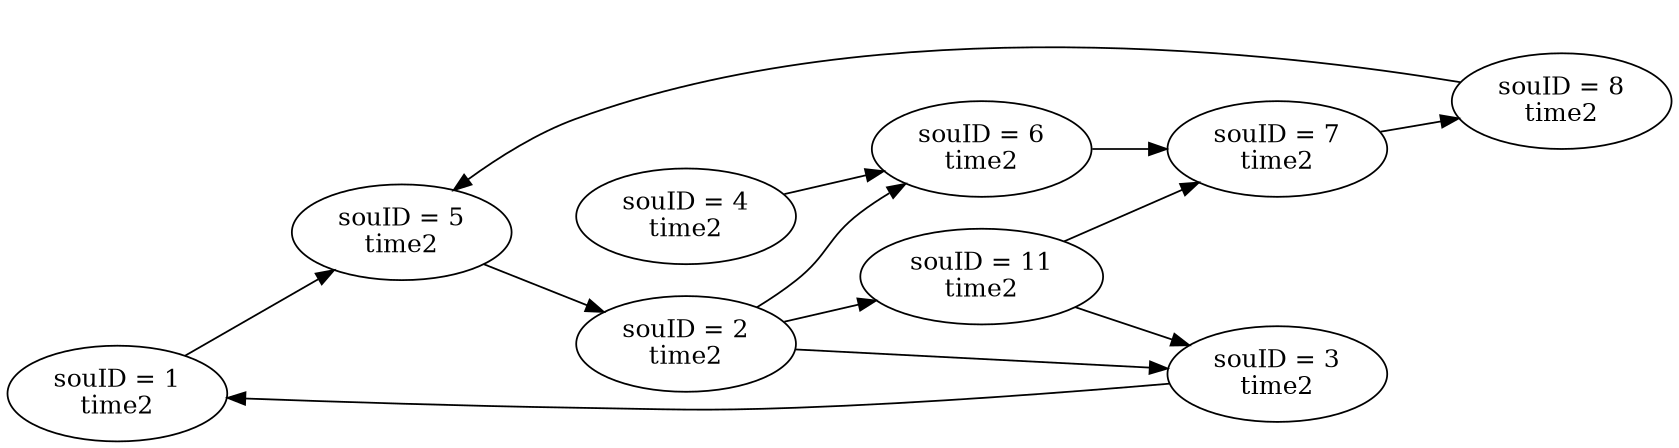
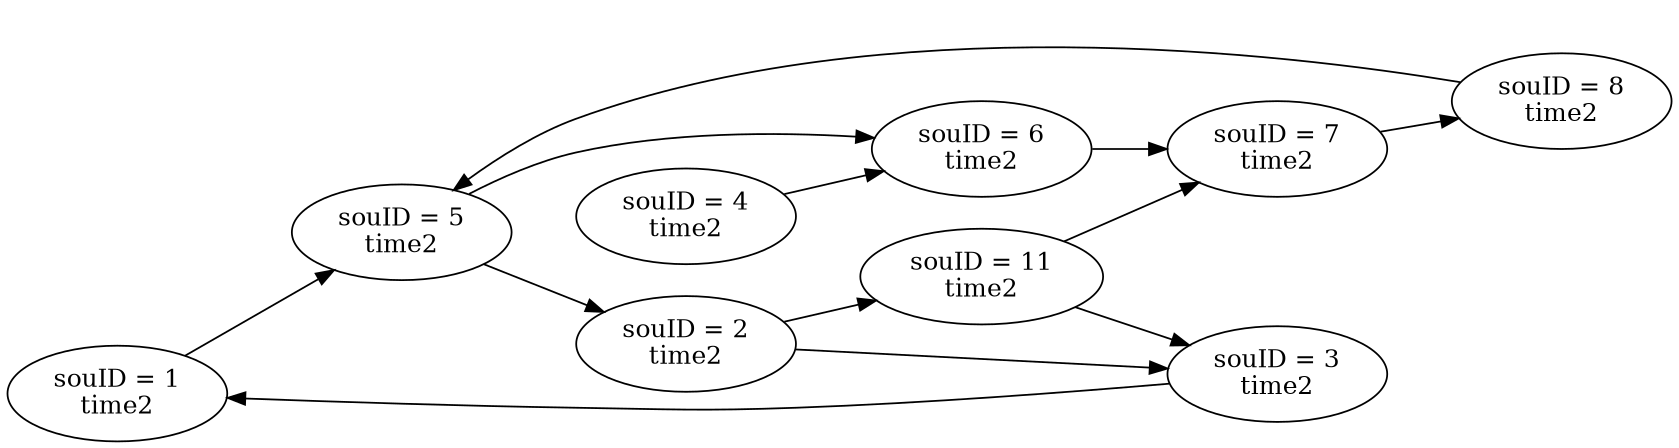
  digraph {
    rankdir=LR
    n1 [label="souID = 1\ntime2"]
    n2 [label="souID = 5\ntime2"]
    n3 [label="souID = 2\ntime2"]
    n4 [label="souID = 3\ntime2"]
    n5 [label="souID = 11\ntime2"]
    n6 [label="souID = 6\ntime2"]
    n7 [label="souID = 7\ntime2"]
    n8 [label="souID = 4\ntime2"]
    n9 [label="souID = 8\ntime2"]
    n1 -> n2
    n2 -> n3
-   n3 -> n6
+   n2 -> n6
    n3 -> n4
    n3 -> n5
    n4 -> n1
    n5 -> n4
    n5 -> n7
    n6 -> n7
    n7 -> n9
    n8 -> n6
    n9 -> n2
  }
